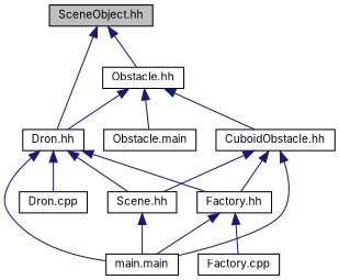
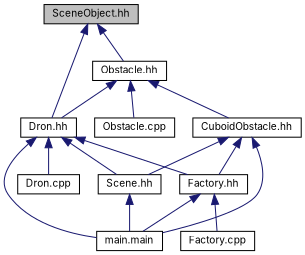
  digraph {
    fontname=Inter
    node [color=black fillcolor=white fontname=Inter fontsize=10 shape=record style=filled]
    edge [color=midnightblue dir=back fontname=Inter fontsize=10 labelfontname=Helvetica labelfontsize=10 style=solid]
    n1 [fillcolor=grey75 fontcolor=black height=0.2 label="SceneObject.hh" width=0.4]
    n2 [height=0.2 label="Obstacle.hh" width=0.4]
    n3 [height=0.2 label="Dron.hh" width=0.4]
    n4 [height=0.2 label="CuboidObstacle.hh" width=0.4]
-   n5 [height=0.2 label="Obstacle.main" width=0.4]
+   n5 [height=0.2 label="Obstacle.cpp" width=0.4]
    n6 [height=0.2 label="Factory.hh" width=0.4]
    n7 [height=0.2 label="main.main" width=0.4]
    n8 [height=0.2 label="Scene.hh" width=0.4]
    n9 [height=0.2 label="Dron.cpp" width=0.4]
    n10 [height=0.2 label="Factory.cpp" width=0.4]
    n1 -> n2
    n1 -> n3
    n2 -> n3
    n2 -> n4
    n2 -> n5
    n3 -> n6
    n3 -> n7
    n3 -> n8
    n3 -> n9
    n4 -> n6
    n4 -> n7
    n4 -> n8
    n6 -> n7
    n6 -> n10
    n8 -> n7
  }
